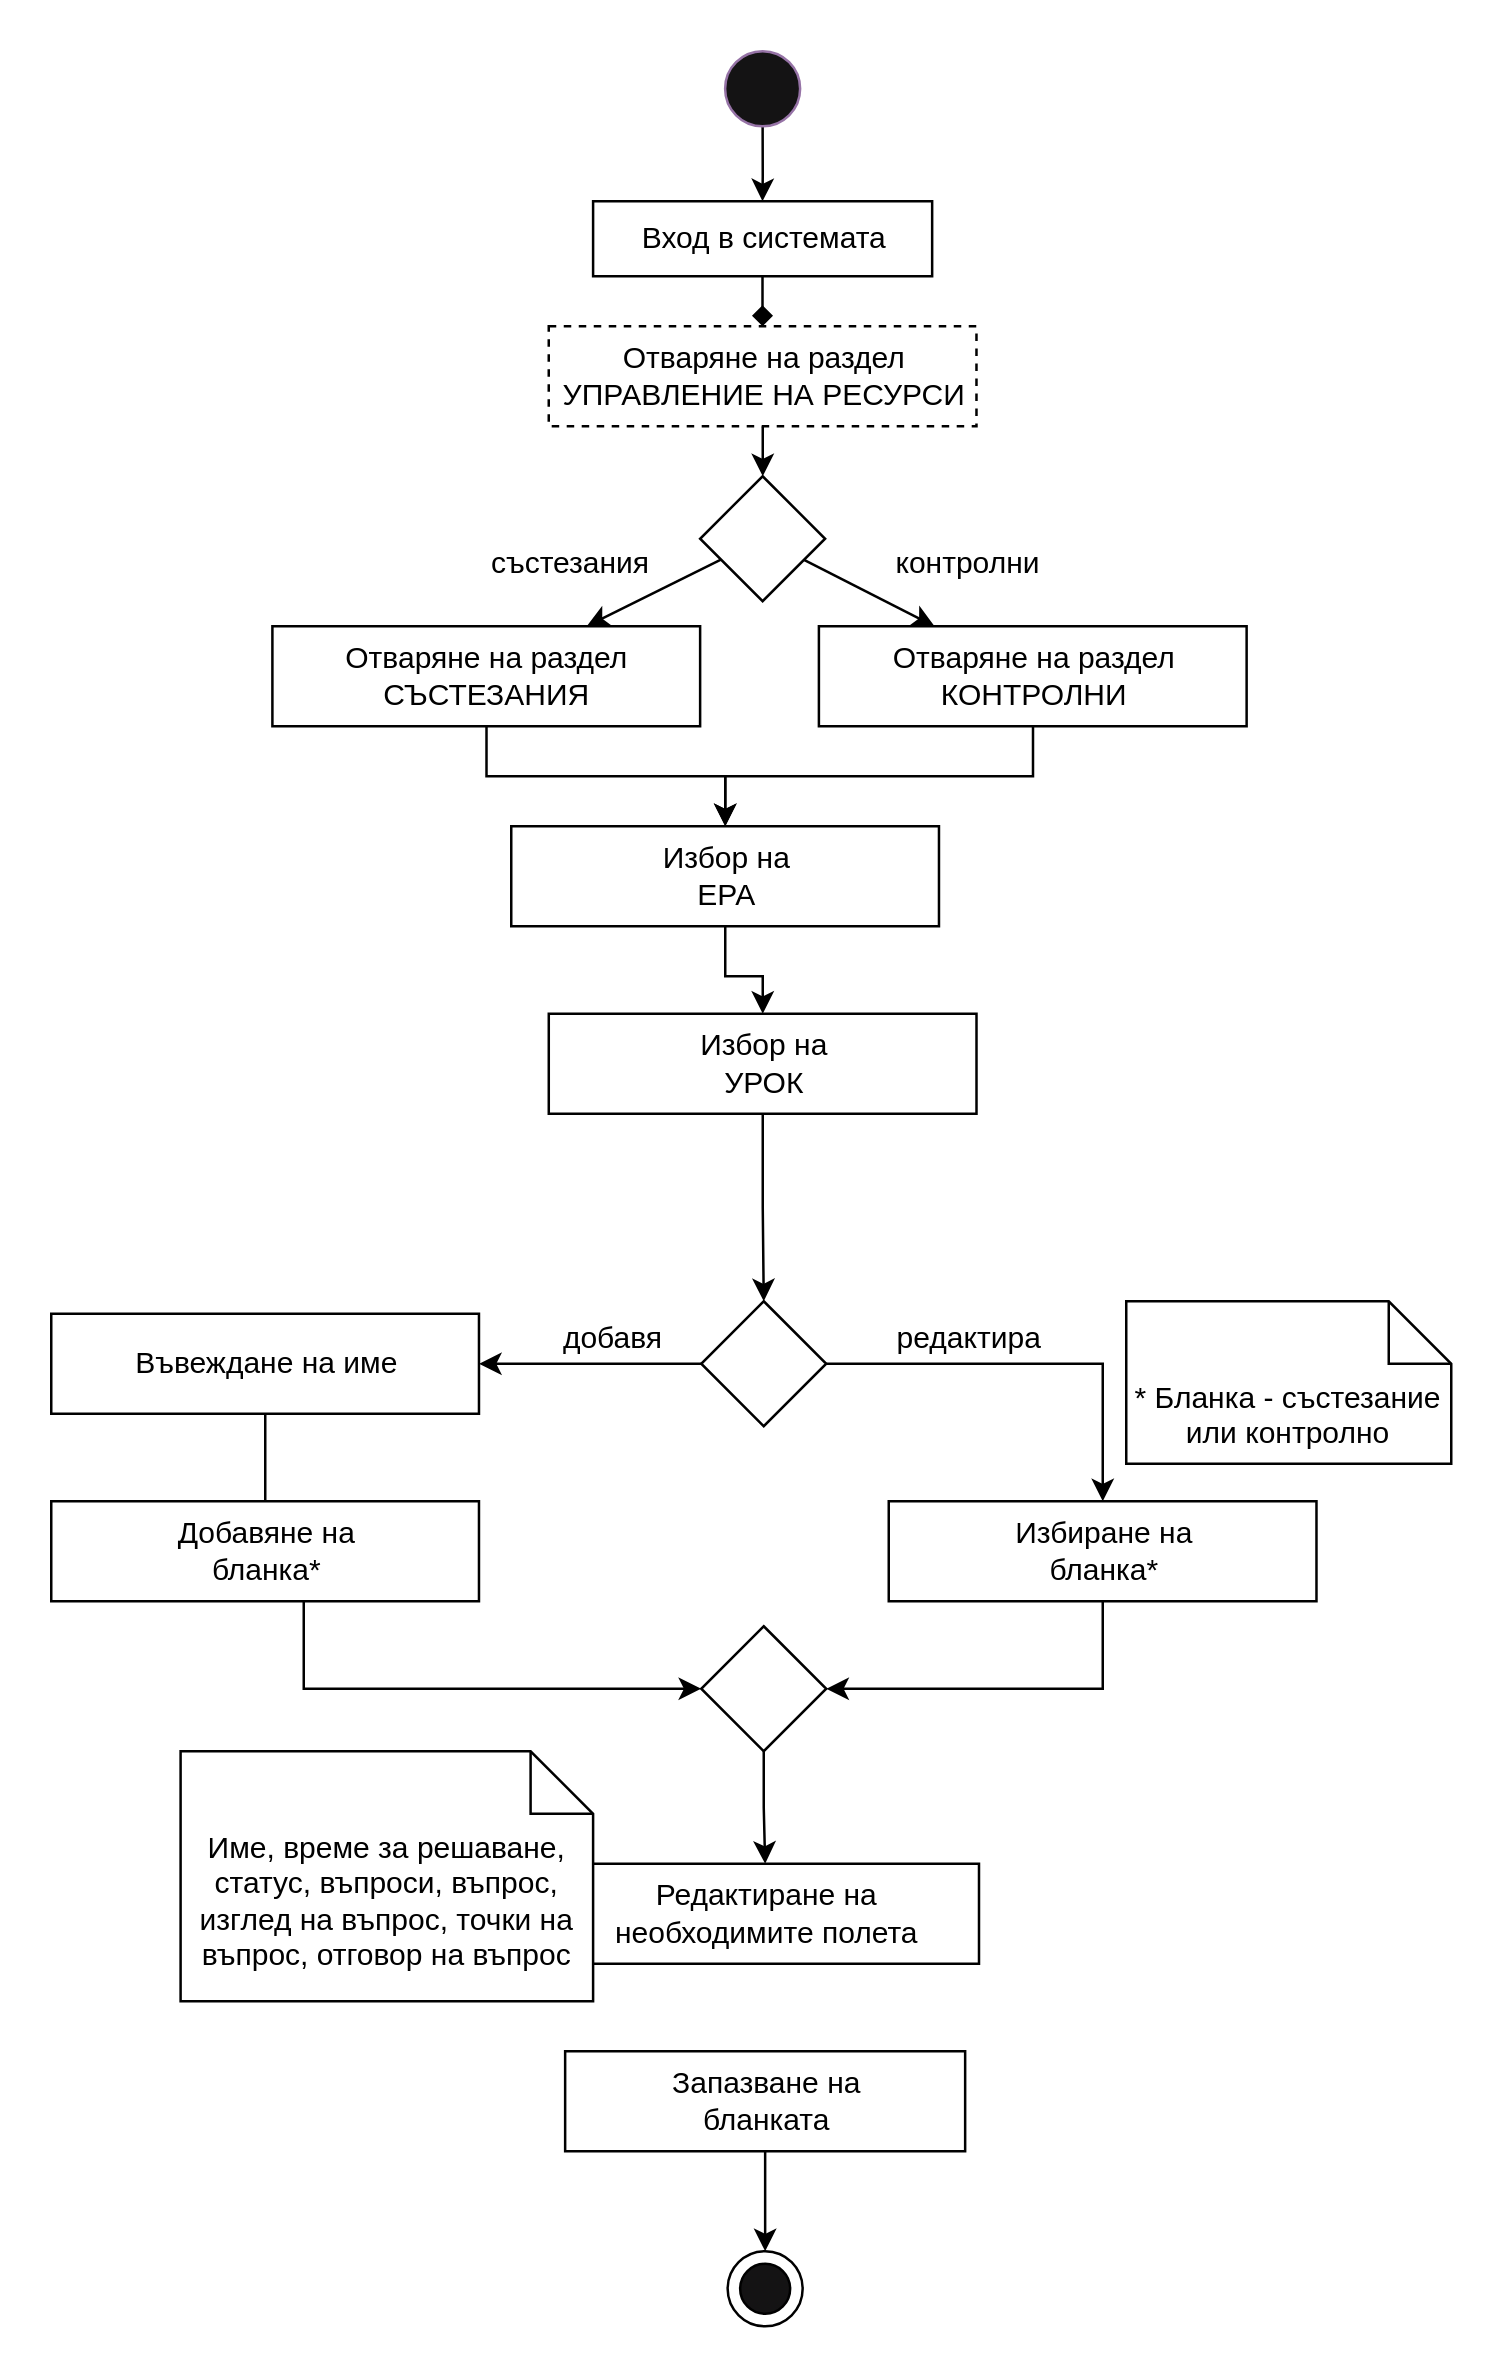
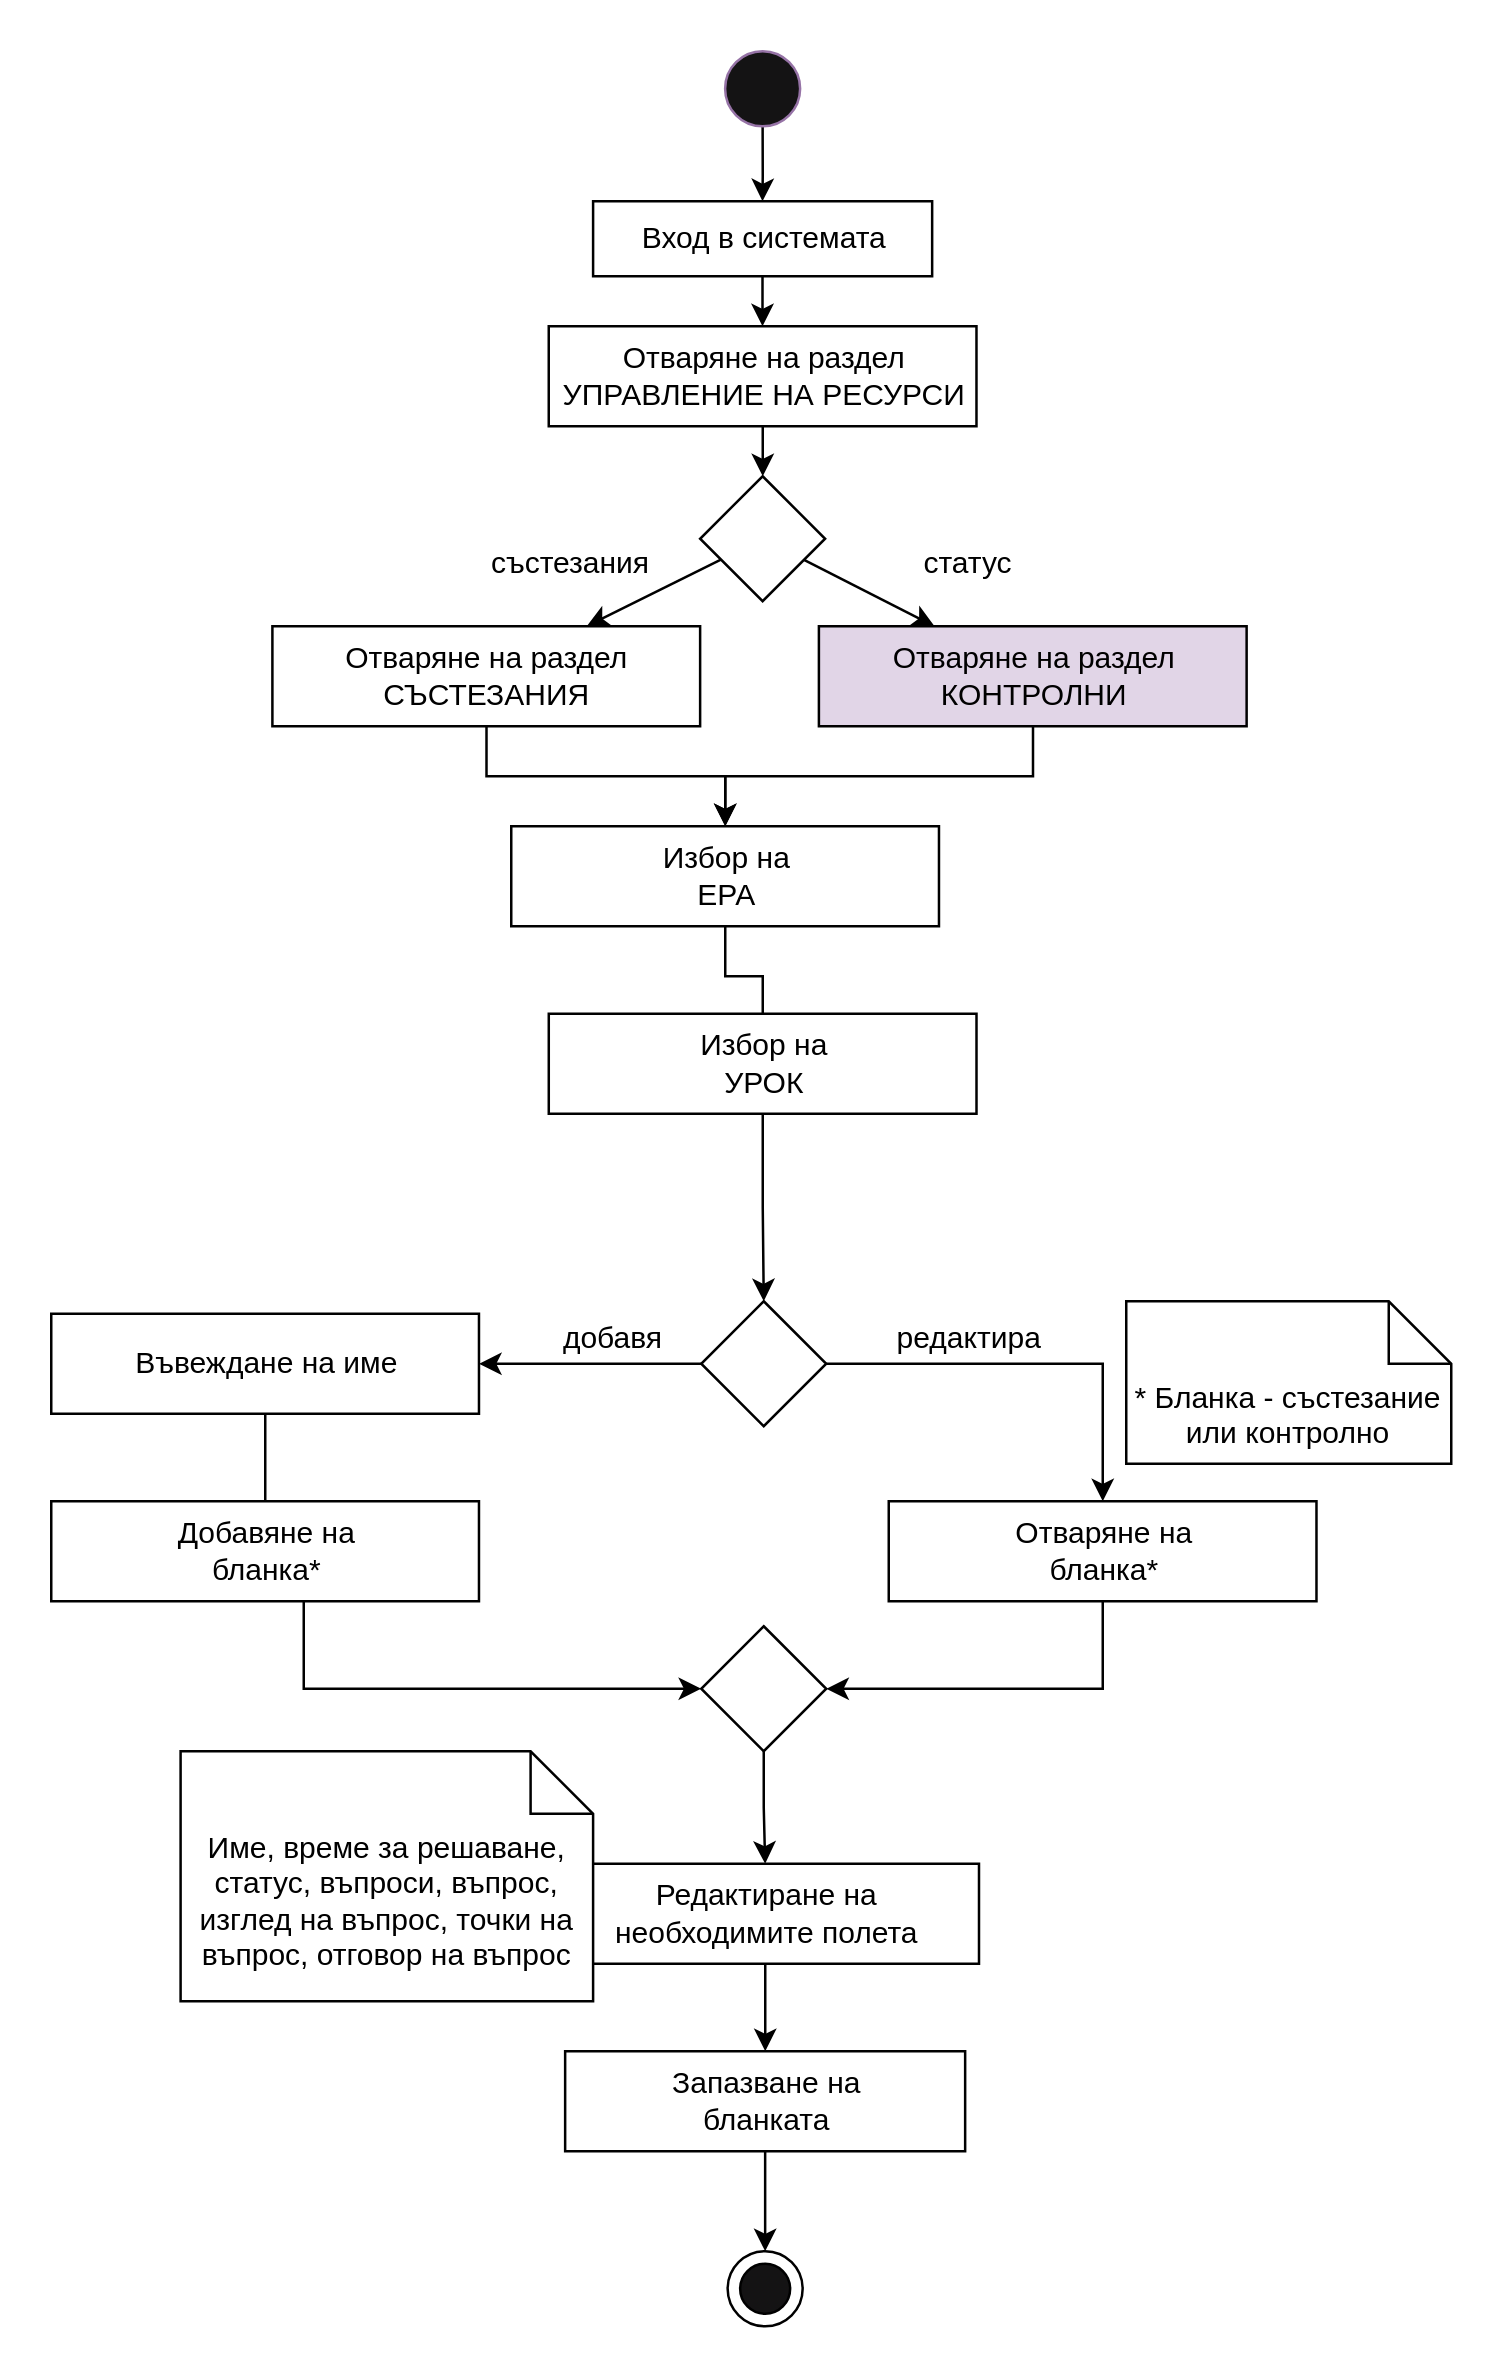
  <mxCell id="0" />
  <mxCell id="1" parent="0" />
  <mxCell id="2" style="edgeStyle=orthogonalEdgeStyle;rounded=0;orthogonalLoop=1;jettySize=auto;html=1;" parent="1" source="3" target="5" edge="1"><mxGeometry relative="1" as="geometry" /></mxCell>
  <mxCell id="3" value="" style="ellipse;html=1;fillColor=#141314;strokeColor=#9673a6;" parent="1" vertex="1"><mxGeometry x="289.55" y="20" width="30" height="30" as="geometry" /></mxCell>
- <mxCell id="4" style="edgeStyle=orthogonalEdgeStyle;rounded=0;orthogonalLoop=1;jettySize=auto;html=1;endArrow=diamond;" parent="1" source="5" target="7" edge="1"><mxGeometry relative="1" as="geometry" /></mxCell>
+ <mxCell id="4" style="edgeStyle=orthogonalEdgeStyle;rounded=0;orthogonalLoop=1;jettySize=auto;html=1;" parent="1" source="5" target="7" edge="1"><mxGeometry relative="1" as="geometry" /></mxCell>
  <mxCell id="5" value="Вход в системата" style="html=1;dashed=0;whitespace=wrap;" parent="1" vertex="1"><mxGeometry x="236.74" y="80" width="135.62" height="30" as="geometry" /></mxCell>
  <mxCell id="6" style="edgeStyle=orthogonalEdgeStyle;rounded=0;orthogonalLoop=1;jettySize=auto;html=1;" parent="1" source="7" edge="1"><mxGeometry relative="1" as="geometry"><mxPoint x="304.6" y="190" as="targetPoint" /></mxGeometry></mxCell>
- <mxCell id="7" value="Отваряне на раздел&lt;br&gt;УПРАВЛЕНИЕ НА РЕСУРСИ" style="html=1;dashed=1;whitespace=wrap;" parent="1" vertex="1"><mxGeometry x="219" y="130" width="171.09" height="40" as="geometry" /></mxCell>
- <mxCell id="8" style="edgeStyle=orthogonalEdgeStyle;rounded=0;orthogonalLoop=1;jettySize=auto;html=1;" edge="1" parent="1" source="9" target="11"><mxGeometry relative="1" as="geometry"><mxPoint x="304.049" y="410.059" as="targetPoint" /></mxGeometry></mxCell>
+ <mxCell id="7" value="Отваряне на раздел&lt;br&gt;УПРАВЛЕНИЕ НА РЕСУРСИ" style="html=1;dashed=0;whitespace=wrap;" parent="1" vertex="1"><mxGeometry x="219" y="130" width="171.09" height="40" as="geometry" /></mxCell>
+ <mxCell id="8" style="edgeStyle=orthogonalEdgeStyle;rounded=0;orthogonalLoop=1;jettySize=auto;html=1;endArrow=none;" edge="1" parent="1" source="9" target="11"><mxGeometry relative="1" as="geometry"><mxPoint x="304.049" y="410.059" as="targetPoint" /></mxGeometry></mxCell>
  <mxCell id="9" value="Избор на&lt;br&gt;ЕРА" style="html=1;dashed=0;whitespace=wrap;" vertex="1" parent="1"><mxGeometry x="204" y="330" width="171.09" height="40" as="geometry" /></mxCell>
  <mxCell id="10" style="edgeStyle=orthogonalEdgeStyle;rounded=0;orthogonalLoop=1;jettySize=auto;html=1;" edge="1" parent="1" source="11" target="14"><mxGeometry relative="1" as="geometry" /></mxCell>
  <mxCell id="11" value="Избор на&lt;br&gt;УРОК" style="html=1;dashed=0;whitespace=wrap;" vertex="1" parent="1"><mxGeometry x="219.01" y="405" width="171.09" height="40" as="geometry" /></mxCell>
  <mxCell id="12" style="edgeStyle=orthogonalEdgeStyle;rounded=0;orthogonalLoop=1;jettySize=auto;html=1;entryX=1;entryY=0.5;entryDx=0;entryDy=0;" edge="1" parent="1" source="14" target="16"><mxGeometry relative="1" as="geometry"><mxPoint x="175" y="545" as="targetPoint" /></mxGeometry></mxCell>
  <mxCell id="13" style="edgeStyle=orthogonalEdgeStyle;rounded=0;orthogonalLoop=1;jettySize=auto;html=1;" edge="1" parent="1" source="14" target="18"><mxGeometry relative="1" as="geometry" /></mxCell>
  <mxCell id="14" value="" style="rhombus;whiteSpace=wrap;html=1;" vertex="1" parent="1"><mxGeometry x="280" y="520" width="50" height="50" as="geometry" /></mxCell>
  <mxCell id="15" style="edgeStyle=orthogonalEdgeStyle;rounded=0;orthogonalLoop=1;jettySize=auto;html=1;endArrow=none;" edge="1" parent="1" source="16" target="22"><mxGeometry relative="1" as="geometry" /></mxCell>
  <mxCell id="16" value="Въвеждане на име" style="html=1;dashed=0;whitespace=wrap;" vertex="1" parent="1"><mxGeometry x="20" y="525" width="171.09" height="40" as="geometry" /></mxCell>
  <mxCell id="17" style="edgeStyle=orthogonalEdgeStyle;rounded=0;orthogonalLoop=1;jettySize=auto;html=1;entryX=1;entryY=0.5;entryDx=0;entryDy=0;" edge="1" parent="1" source="18" target="24"><mxGeometry relative="1" as="geometry"><Array as="points"><mxPoint x="441" y="675" /></Array></mxGeometry></mxCell>
- <mxCell id="18" value="Избиране на&lt;br&gt;бланка*" style="html=1;dashed=0;whitespace=wrap;" vertex="1" parent="1"><mxGeometry x="355" y="600" width="171.09" height="40" as="geometry" /></mxCell>
+ <mxCell id="18" value="Отваряне на&lt;br&gt;бланка*" style="html=1;dashed=0;whitespace=wrap;" vertex="1" parent="1"><mxGeometry x="355" y="600" width="171.09" height="40" as="geometry" /></mxCell>
  <mxCell id="19" value="добавя&lt;br&gt;" style="text;html=1;strokeColor=none;fillColor=none;align=center;verticalAlign=middle;whiteSpace=wrap;rounded=0;" vertex="1" parent="1"><mxGeometry x="210" y="520" width="70" height="30" as="geometry" /></mxCell>
  <mxCell id="20" value="редактира&lt;br&gt;" style="text;html=1;strokeColor=none;fillColor=none;align=center;verticalAlign=middle;whiteSpace=wrap;rounded=0;" vertex="1" parent="1"><mxGeometry x="354.56" y="520" width="65" height="30" as="geometry" /></mxCell>
  <mxCell id="21" style="edgeStyle=orthogonalEdgeStyle;rounded=0;orthogonalLoop=1;jettySize=auto;html=1;" edge="1" parent="1" source="22" target="24"><mxGeometry relative="1" as="geometry"><Array as="points"><mxPoint x="121" y="675" /></Array></mxGeometry></mxCell>
  <mxCell id="22" value="Добавяне на&lt;br&gt;бланка*" style="html=1;dashed=0;whitespace=wrap;" vertex="1" parent="1"><mxGeometry x="20" y="600" width="171.09" height="40" as="geometry" /></mxCell>
  <mxCell id="23" style="edgeStyle=orthogonalEdgeStyle;rounded=0;orthogonalLoop=1;jettySize=auto;html=1;entryX=0.5;entryY=0;entryDx=0;entryDy=0;" edge="1" parent="1" source="24" target="26"><mxGeometry relative="1" as="geometry" /></mxCell>
  <mxCell id="24" value="" style="rhombus;whiteSpace=wrap;html=1;" vertex="1" parent="1"><mxGeometry x="280" y="650" width="50" height="50" as="geometry" /></mxCell>
+ <mxCell id="25" style="edgeStyle=orthogonalEdgeStyle;rounded=0;orthogonalLoop=1;jettySize=auto;html=1;" edge="1" parent="1" source="26" target="29"><mxGeometry relative="1" as="geometry" /></mxCell>
  <mxCell id="26" value="Редактиране на&lt;br&gt;необходимите полета" style="html=1;dashed=0;whitespace=wrap;" vertex="1" parent="1"><mxGeometry x="220.01" y="745" width="171.09" height="40" as="geometry" /></mxCell>
  <mxCell id="27" value="Име, време за решаване, статус, въпроси, въпрос, изглед на въпрос, точки на въпрос, отговор на въпрос" style="shape=note2;boundedLbl=1;whiteSpace=wrap;html=1;size=25;verticalAlign=top;align=center;" vertex="1" parent="1"><mxGeometry x="71.74" y="700" width="165" height="100" as="geometry" /></mxCell>
  <mxCell id="28" style="edgeStyle=orthogonalEdgeStyle;rounded=0;orthogonalLoop=1;jettySize=auto;html=1;entryX=0.5;entryY=0;entryDx=0;entryDy=0;" edge="1" parent="1" source="29" target="30"><mxGeometry relative="1" as="geometry" /></mxCell>
  <mxCell id="29" value="Запазване на&lt;br&gt;бланката" style="html=1;dashed=0;whitespace=wrap;" vertex="1" parent="1"><mxGeometry x="225.56" y="820" width="160" height="40" as="geometry" /></mxCell>
  <mxCell id="30" value="" style="ellipse;whiteSpace=wrap;html=1;aspect=fixed;" vertex="1" parent="1"><mxGeometry x="290.56" y="900" width="30" height="30" as="geometry" /></mxCell>
  <mxCell id="31" value="" style="ellipse;whiteSpace=wrap;html=1;aspect=fixed;fillColor=#141314;" vertex="1" parent="1"><mxGeometry x="295.56" y="905" width="20" height="20" as="geometry" /></mxCell>
  <mxCell id="32" style="rounded=0;orthogonalLoop=1;jettySize=auto;html=1;" edge="1" parent="1" source="34" target="36"><mxGeometry relative="1" as="geometry" /></mxCell>
  <mxCell id="33" style="rounded=0;orthogonalLoop=1;jettySize=auto;html=1;" edge="1" parent="1" source="34" target="38"><mxGeometry relative="1" as="geometry" /></mxCell>
  <mxCell id="34" value="" style="rhombus;whiteSpace=wrap;html=1;" vertex="1" parent="1"><mxGeometry x="279.55" y="190" width="50" height="50" as="geometry" /></mxCell>
  <mxCell id="35" style="edgeStyle=orthogonalEdgeStyle;rounded=0;orthogonalLoop=1;jettySize=auto;html=1;" edge="1" parent="1" source="36" target="9"><mxGeometry relative="1" as="geometry" /></mxCell>
  <mxCell id="36" value="Отваряне на раздел&lt;br&gt;СЪСТЕЗАНИЯ" style="html=1;dashed=0;whitespace=wrap;" vertex="1" parent="1"><mxGeometry x="108.46" y="250" width="171.09" height="40" as="geometry" /></mxCell>
  <mxCell id="37" style="edgeStyle=orthogonalEdgeStyle;rounded=0;orthogonalLoop=1;jettySize=auto;html=1;" edge="1" parent="1" source="38" target="9"><mxGeometry relative="1" as="geometry" /></mxCell>
- <mxCell id="38" value="Отваряне на раздел&lt;br&gt;КОНТРОЛНИ" style="html=1;dashed=0;whitespace=wrap;" vertex="1" parent="1"><mxGeometry x="327.06" y="250" width="171.09" height="40" as="geometry" /></mxCell>
+ <mxCell id="38" value="Отваряне на раздел&lt;br&gt;КОНТРОЛНИ" style="html=1;dashed=0;whitespace=wrap;fillColor=#e1d5e7;" vertex="1" parent="1"><mxGeometry x="327.06" y="250" width="171.09" height="40" as="geometry" /></mxCell>
  <mxCell id="39" value="състезания" style="text;html=1;strokeColor=none;fillColor=none;align=center;verticalAlign=middle;whiteSpace=wrap;rounded=0;" vertex="1" parent="1"><mxGeometry x="188.24" y="210" width="80" height="30" as="geometry" /></mxCell>
- <mxCell id="40" value="контролни" style="text;html=1;strokeColor=none;fillColor=none;align=center;verticalAlign=middle;whiteSpace=wrap;rounded=0;" vertex="1" parent="1"><mxGeometry x="347.06" y="210" width="80" height="30" as="geometry" /></mxCell>
+ <mxCell id="40" value="статус" style="text;html=1;strokeColor=none;fillColor=none;align=center;verticalAlign=middle;whiteSpace=wrap;rounded=0;" vertex="1" parent="1"><mxGeometry x="347.06" y="210" width="80" height="30" as="geometry" /></mxCell>
  <mxCell id="41" value="* Бланка - състезание или контролно" style="shape=note2;boundedLbl=1;whiteSpace=wrap;html=1;size=25;verticalAlign=top;align=center;" vertex="1" parent="1"><mxGeometry x="450" y="520" width="130" height="65" as="geometry" /></mxCell>
